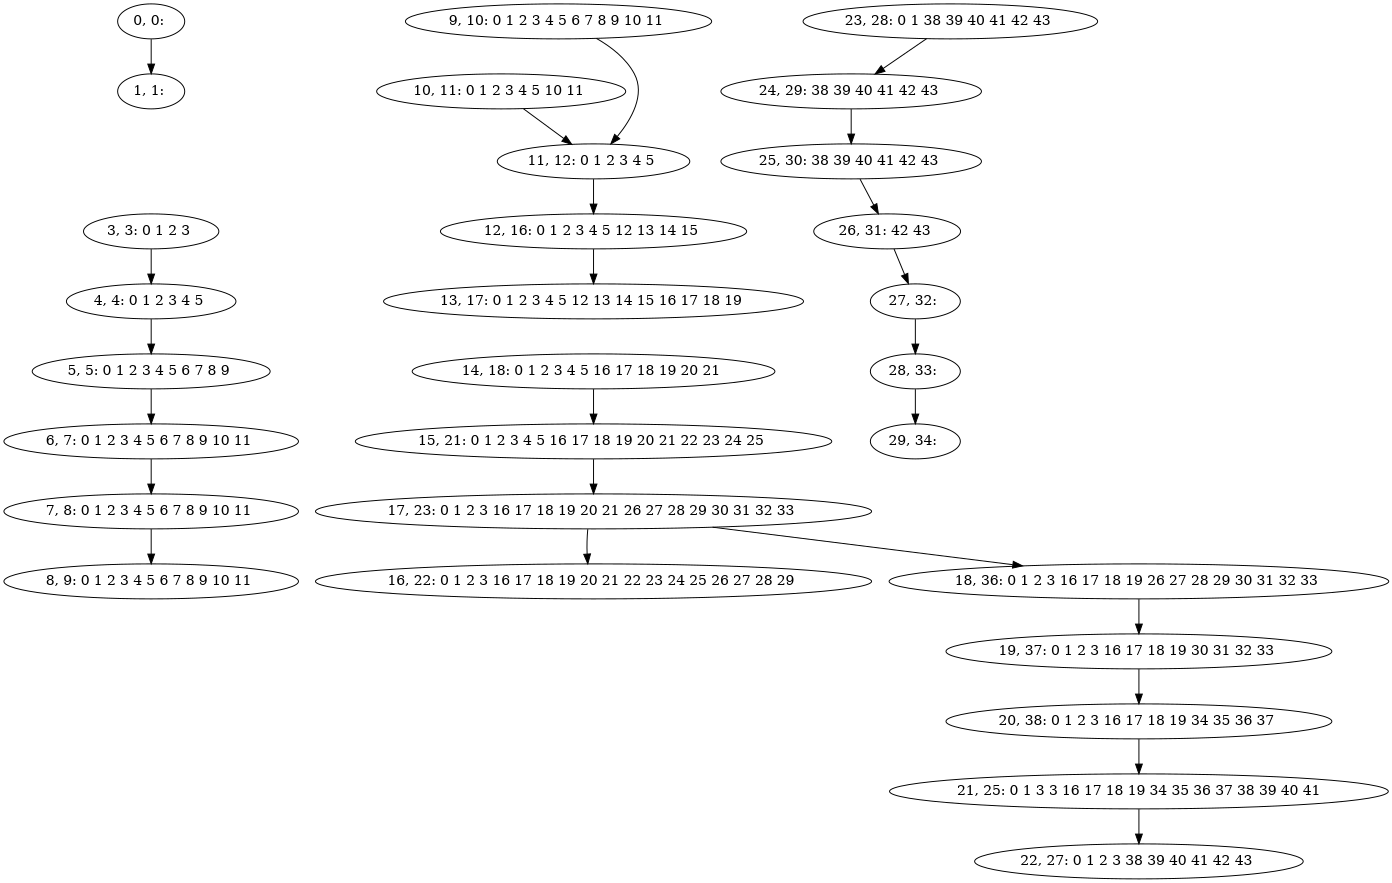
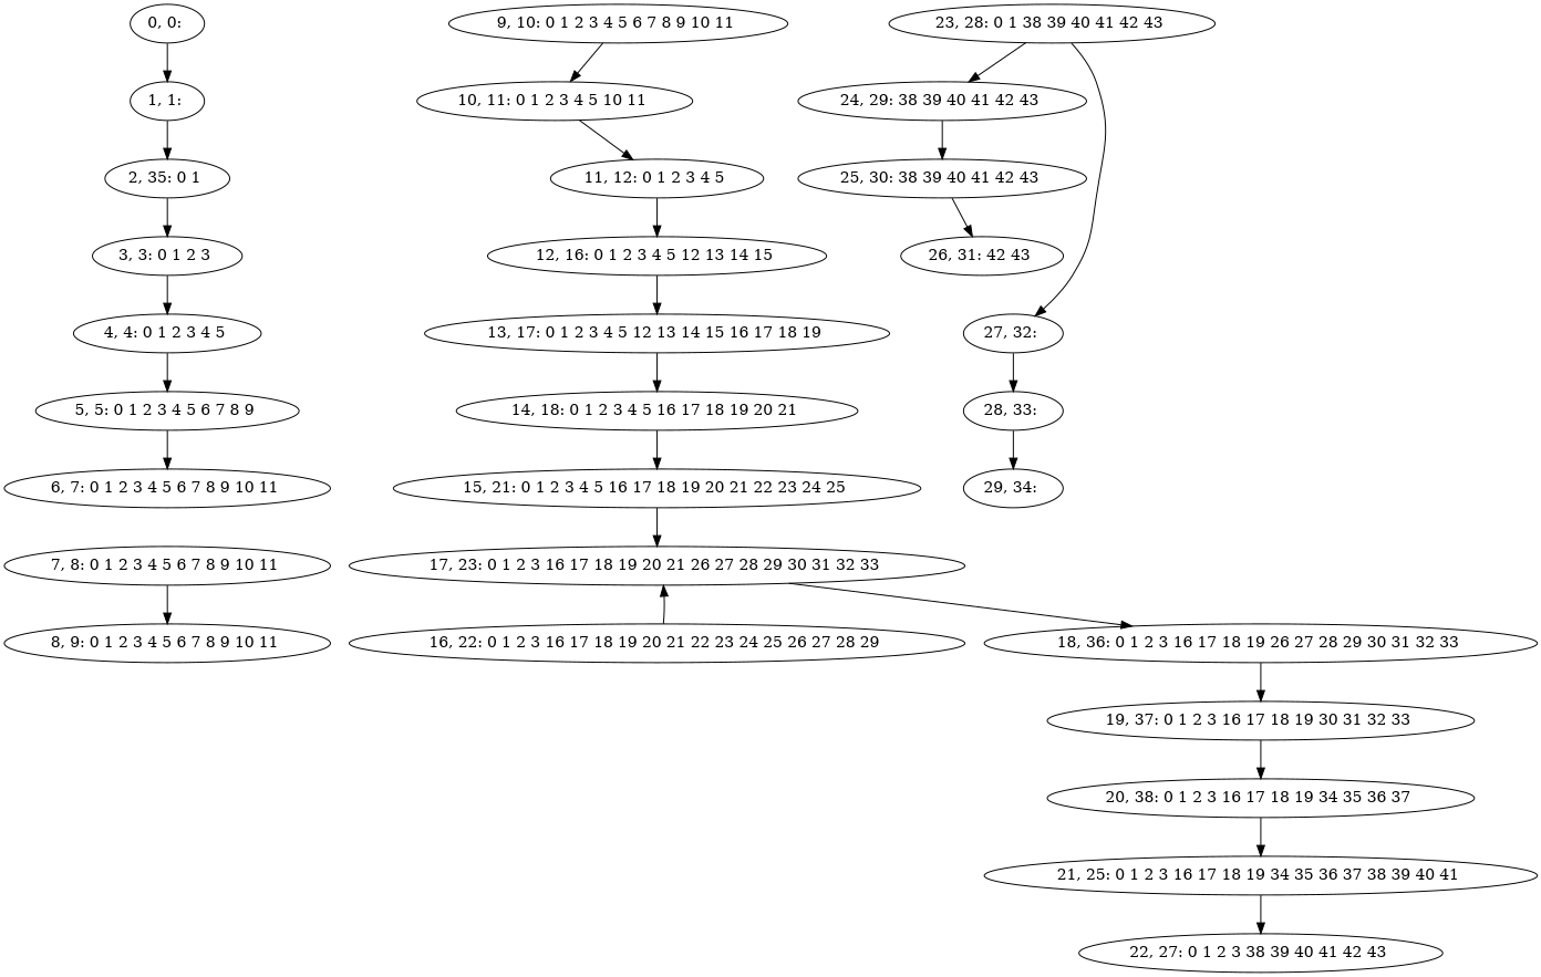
  digraph {
    n1 [label="0, 0: "]
    n2 [label="1, 1: "]
+   n3 [label="2, 35: 0 1 "]
    n4 [label="3, 3: 0 1 2 3 "]
    n5 [label="4, 4: 0 1 2 3 4 5 "]
    n6 [label="5, 5: 0 1 2 3 4 5 6 7 8 9 "]
    n7 [label="6, 7: 0 1 2 3 4 5 6 7 8 9 10 11 "]
    n8 [label="7, 8: 0 1 2 3 4 5 6 7 8 9 10 11 "]
    n9 [label="8, 9: 0 1 2 3 4 5 6 7 8 9 10 11 "]
    n10 [label="9, 10: 0 1 2 3 4 5 6 7 8 9 10 11 "]
    n11 [label="10, 11: 0 1 2 3 4 5 10 11 "]
    n12 [label="11, 12: 0 1 2 3 4 5 "]
    n13 [label="12, 16: 0 1 2 3 4 5 12 13 14 15 "]
    n14 [label="13, 17: 0 1 2 3 4 5 12 13 14 15 16 17 18 19 "]
    n15 [label="14, 18: 0 1 2 3 4 5 16 17 18 19 20 21 "]
    n16 [label="15, 21: 0 1 2 3 4 5 16 17 18 19 20 21 22 23 24 25 "]
    n17 [label="17, 23: 0 1 2 3 16 17 18 19 20 21 26 27 28 29 30 31 32 33 "]
    n18 [label="16, 22: 0 1 2 3 16 17 18 19 20 21 22 23 24 25 26 27 28 29 "]
    n19 [label="18, 36: 0 1 2 3 16 17 18 19 26 27 28 29 30 31 32 33 "]
    n20 [label="19, 37: 0 1 2 3 16 17 18 19 30 31 32 33 "]
    n21 [label="20, 38: 0 1 2 3 16 17 18 19 34 35 36 37 "]
-   n22 [label="21, 25: 0 1 3 3 16 17 18 19 34 35 36 37 38 39 40 41"]
+   n22 [label="21, 25: 0 1 2 3 16 17 18 19 34 35 36 37 38 39 40 41 "]
    n23 [label="22, 27: 0 1 2 3 38 39 40 41 42 43 "]
    n24 [label="23, 28: 0 1 38 39 40 41 42 43 "]
    n25 [label="24, 29: 38 39 40 41 42 43 "]
    n26 [label="25, 30: 38 39 40 41 42 43 "]
    n27 [label="26, 31: 42 43 "]
    n28 [label="27, 32: "]
    n29 [label="28, 33: "]
    n30 [label="29, 34: "]
    n1 -> n2
+   n2 -> n3
+   n3 -> n4
    n4 -> n5
    n5 -> n6
    n6 -> n7
-   n7 -> n8
    n8 -> n9
-   n10 -> n12
+   n10 -> n11
    n11 -> n12
    n12 -> n13
    n13 -> n14
+   n14 -> n15
    n15 -> n16
    n16 -> n17
    n17 -> n19
-   n17 -> n18
+   n18 -> n17
    n19 -> n20
    n20 -> n21
    n21 -> n22
    n22 -> n23
    n24 -> n25
    n25 -> n26
    n26 -> n27
-   n27 -> n28
+   n24 -> n28
    n28 -> n29
    n29 -> n30
  }
